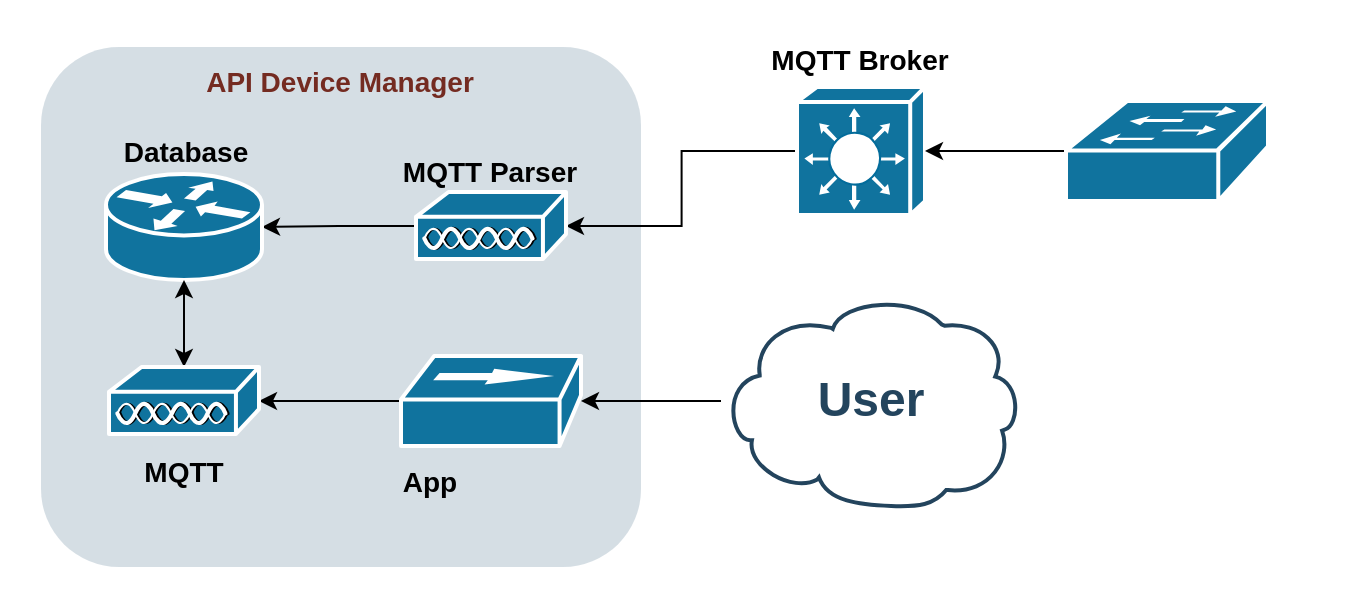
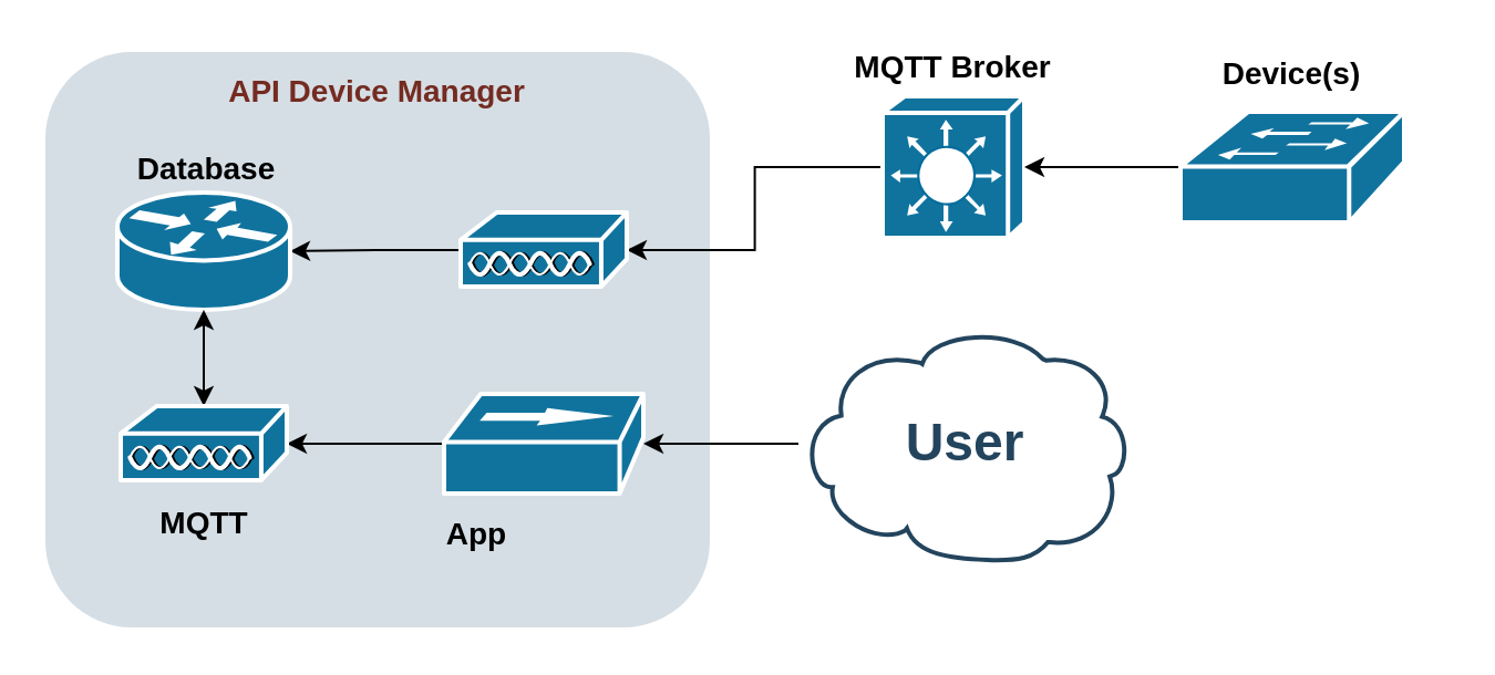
  <mxCell id="0" />
  <mxCell id="1" parent="0" />
  <mxCell id="2" value="" style="rounded=1;whiteSpace=wrap;html=1;strokeColor=none;fillColor=#BAC8D3;fontSize=24;fontColor=#23445D;align=center;opacity=60;" parent="1" vertex="1"><mxGeometry x="20" y="23" width="300" height="260" as="geometry" /></mxCell>
  <mxCell id="3" style="edgeStyle=orthogonalEdgeStyle;rounded=0;orthogonalLoop=1;jettySize=auto;html=1;fontColor=#000000;startArrow=none;startFill=0;strokeColor=default;" edge="1" parent="1" source="4" target="12"><mxGeometry relative="1" as="geometry" /></mxCell>
  <mxCell id="4" value="User" style="shape=mxgraph.cisco.storage.cloud;html=1;dashed=0;strokeColor=#23445D;fillColor=#ffffff;strokeWidth=2;fontFamily=Helvetica;fontSize=24;fontColor=#23445D;align=center;fontStyle=1" parent="1" vertex="1"><mxGeometry x="360" y="147" width="150" height="106" as="geometry" /></mxCell>
  <mxCell id="5" style="edgeStyle=orthogonalEdgeStyle;rounded=0;orthogonalLoop=1;jettySize=auto;html=1;entryX=1;entryY=0.5;entryDx=0;entryDy=0;entryPerimeter=0;fontColor=#000000;startArrow=none;startFill=0;strokeColor=default;" edge="1" parent="1" source="6" target="10"><mxGeometry relative="1" as="geometry" /></mxCell>
  <mxCell id="6" value="" style="shape=mxgraph.cisco.switches.layer_3_switch;html=1;dashed=0;fillColor=#10739E;strokeColor=#ffffff;strokeWidth=2;verticalLabelPosition=bottom;verticalAlign=top;fontFamily=Helvetica;fontSize=36;fontColor=#FFB366" parent="1" vertex="1"><mxGeometry x="398" y="43" width="64" height="64" as="geometry" /></mxCell>
  <mxCell id="7" style="edgeStyle=orthogonalEdgeStyle;rounded=0;orthogonalLoop=1;jettySize=auto;html=1;entryX=1;entryY=0.5;entryDx=0;entryDy=0;entryPerimeter=0;fontColor=#000000;startArrow=none;startFill=0;strokeColor=default;" edge="1" parent="1" source="8" target="6"><mxGeometry relative="1" as="geometry" /></mxCell>
  <mxCell id="8" value="" style="shape=mxgraph.cisco.switches.workgroup_switch;html=1;dashed=0;fillColor=#10739E;strokeColor=#ffffff;strokeWidth=2;verticalLabelPosition=bottom;verticalAlign=top;fontFamily=Helvetica;fontSize=36;fontColor=#FFB366" parent="1" vertex="1"><mxGeometry x="532.5" y="50" width="101" height="50" as="geometry" /></mxCell>
  <mxCell id="9" style="edgeStyle=orthogonalEdgeStyle;rounded=0;orthogonalLoop=1;jettySize=auto;html=1;fontColor=#000000;" edge="1" parent="1" source="10" target="13"><mxGeometry relative="1" as="geometry" /></mxCell>
  <mxCell id="10" value="" style="shape=mxgraph.cisco.misc.access_point;html=1;dashed=0;fillColor=#10739E;strokeColor=#ffffff;strokeWidth=2;verticalLabelPosition=bottom;verticalAlign=top;fontFamily=Helvetica;fontSize=36;fontColor=#FFB366" parent="1" vertex="1"><mxGeometry x="207.5" y="95.5" width="75" height="34" as="geometry" /></mxCell>
  <mxCell id="11" style="edgeStyle=orthogonalEdgeStyle;rounded=0;orthogonalLoop=1;jettySize=auto;html=1;entryX=1;entryY=0.5;entryDx=0;entryDy=0;entryPerimeter=0;fontColor=#000000;startArrow=none;startFill=0;strokeColor=default;" edge="1" parent="1" source="12" target="17"><mxGeometry relative="1" as="geometry" /></mxCell>
  <mxCell id="12" value="" style="shape=mxgraph.cisco.hubs_and_gateways.100baset_hub;html=1;dashed=0;fillColor=#10739E;strokeColor=#ffffff;strokeWidth=2;verticalLabelPosition=bottom;verticalAlign=top;fontFamily=Helvetica;fontSize=36;fontColor=#FFB366" parent="1" vertex="1"><mxGeometry x="200" y="177.5" width="90" height="45" as="geometry" /></mxCell>
  <mxCell id="13" value="" style="shape=mxgraph.cisco.routers.router;html=1;dashed=0;fillColor=#10739E;strokeColor=#ffffff;strokeWidth=2;verticalLabelPosition=bottom;verticalAlign=top;fontFamily=Helvetica;fontSize=36;fontColor=#FFB366" parent="1" vertex="1"><mxGeometry x="52.5" y="86.5" width="78" height="53" as="geometry" /></mxCell>
  <mxCell id="14" value="API Device Manager" style="rounded=1;whiteSpace=wrap;html=1;strokeColor=none;fillColor=none;fontSize=14;fontColor=#742B21;align=center;fontStyle=1" parent="1" vertex="1"><mxGeometry x="60" y="31" width="220" height="19" as="geometry" /></mxCell>
- <mxCell id="15" value="MQTT Parser" style="rounded=1;whiteSpace=wrap;html=1;strokeColor=none;fillColor=none;fontSize=14;fontColor=#000000;align=center;fontStyle=1" vertex="1" parent="1"><mxGeometry x="200" y="76.5" width="90" height="19" as="geometry" /></mxCell>
  <mxCell id="16" style="edgeStyle=orthogonalEdgeStyle;rounded=0;orthogonalLoop=1;jettySize=auto;html=1;entryX=0.5;entryY=1;entryDx=0;entryDy=0;entryPerimeter=0;fontColor=#000000;horizontal=1;strokeColor=default;startArrow=classic;startFill=1;" edge="1" parent="1" source="17" target="13"><mxGeometry relative="1" as="geometry" /></mxCell>
  <mxCell id="17" value="" style="shape=mxgraph.cisco.misc.access_point;html=1;dashed=0;fillColor=#10739E;strokeColor=#ffffff;strokeWidth=2;verticalLabelPosition=bottom;verticalAlign=top;fontFamily=Helvetica;fontSize=36;fontColor=#FFB366" vertex="1" parent="1"><mxGeometry x="54" y="183" width="75" height="34" as="geometry" /></mxCell>
  <mxCell id="18" value="MQTT" style="rounded=1;whiteSpace=wrap;html=1;strokeColor=none;fillColor=none;fontSize=14;fontColor=#000000;align=center;fontStyle=1" vertex="1" parent="1"><mxGeometry x="46.5" y="226" width="90" height="19" as="geometry" /></mxCell>
  <mxCell id="19" value="Database" style="rounded=1;whiteSpace=wrap;html=1;strokeColor=none;fillColor=none;fontSize=14;fontColor=#000000;align=center;fontStyle=1" vertex="1" parent="1"><mxGeometry x="48" y="66.5" width="90" height="19" as="geometry" /></mxCell>
  <mxCell id="20" value="App" style="rounded=1;whiteSpace=wrap;html=1;strokeColor=none;fillColor=none;fontSize=14;fontColor=#000000;align=center;fontStyle=1" vertex="1" parent="1"><mxGeometry x="170" y="231" width="90" height="19" as="geometry" /></mxCell>
  <mxCell id="21" value="MQTT Broker" style="rounded=1;whiteSpace=wrap;html=1;strokeColor=none;fillColor=none;fontSize=14;fontColor=#000000;align=center;fontStyle=1" vertex="1" parent="1"><mxGeometry x="360" y="20.5" width="140" height="19" as="geometry" /></mxCell>
+ <mxCell id="22" value="Device(s)" style="rounded=1;whiteSpace=wrap;html=1;strokeColor=none;fillColor=none;fontSize=14;fontColor=#000000;align=center;fontStyle=1" vertex="1" parent="1"><mxGeometry x="513" y="23" width="140" height="19" as="geometry" /></mxCell>
